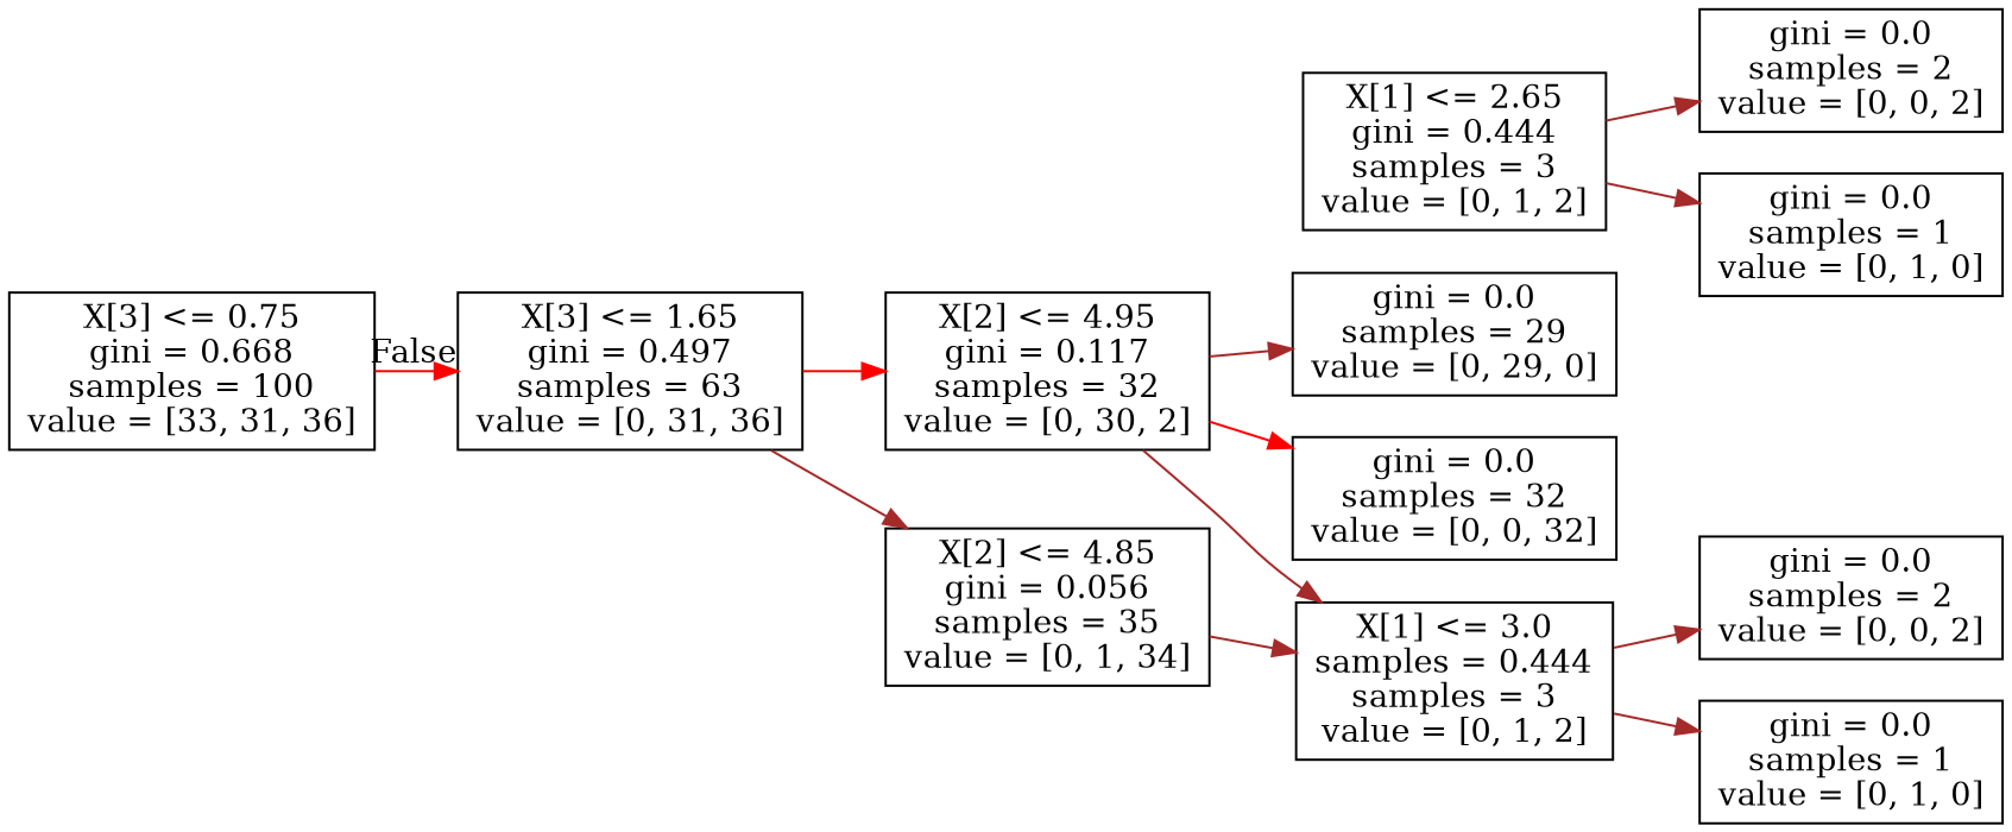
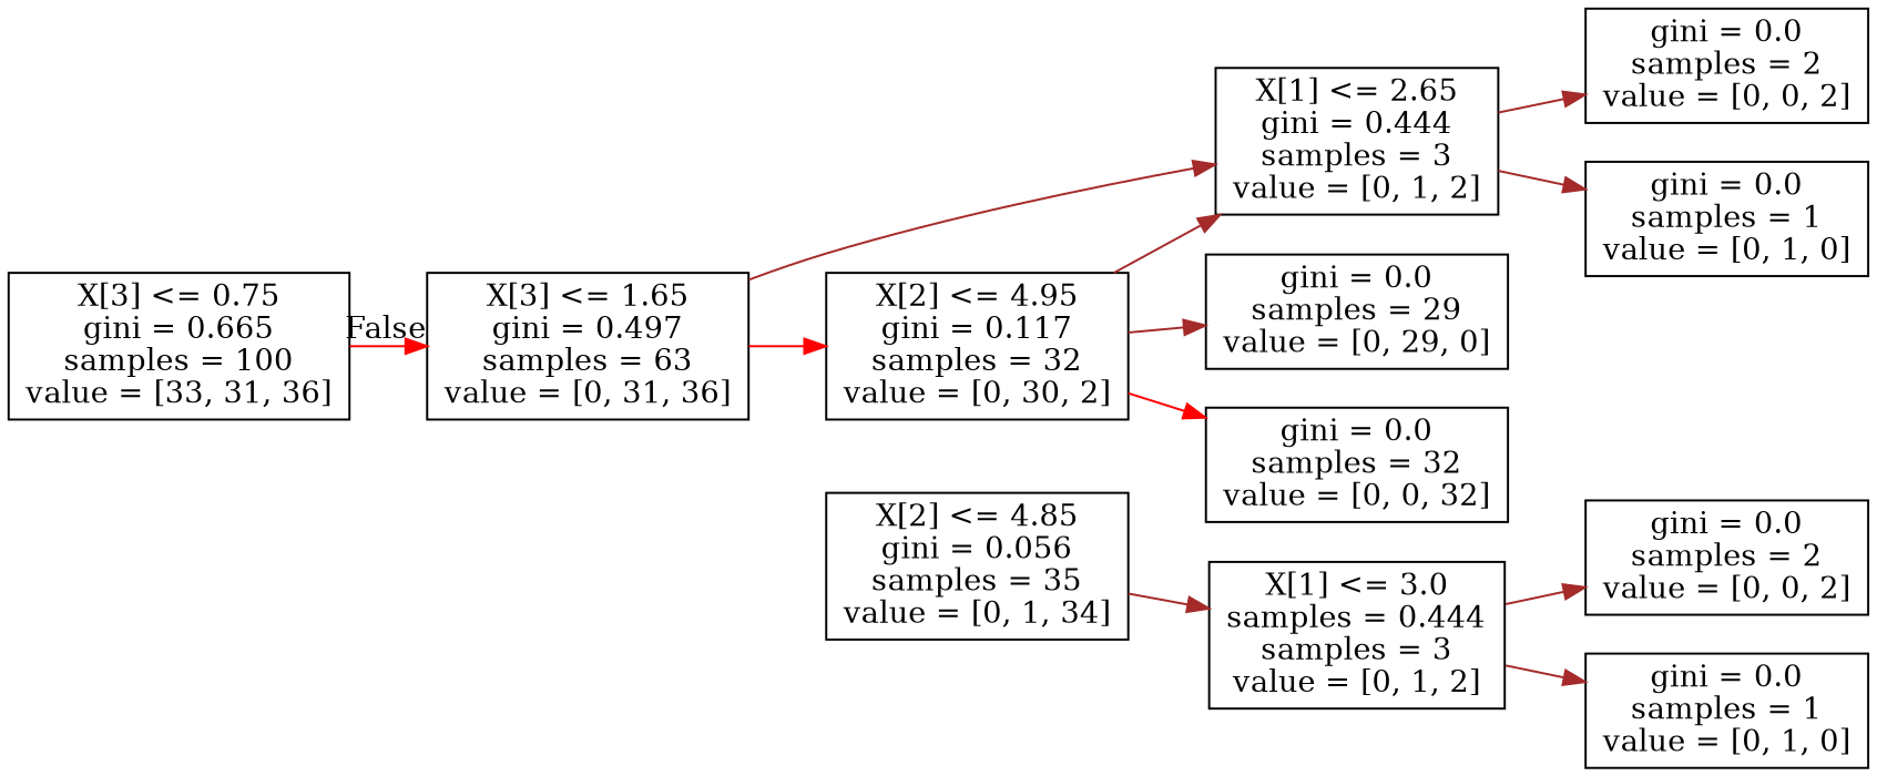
  digraph {
    rankdir=LR
    node [shape=box]
    edge [color=brown]
-   n1 [label="X[3] <= 0.75\ngini = 0.668\nsamples = 100\nvalue = [33, 31, 36]"]
+   n1 [label="X[3] <= 0.75\ngini = 0.665\nsamples = 100\nvalue = [33, 31, 36]"]
    n2 [label="X[3] <= 1.65\ngini = 0.497\nsamples = 63\nvalue = [0, 31, 36]"]
    n3 [label="X[2] <= 4.95\ngini = 0.117\nsamples = 32\nvalue = [0, 30, 2]"]
    n4 [label="X[2] <= 4.85\ngini = 0.056\nsamples = 35\nvalue = [0, 1, 34]"]
    n5 [label="gini = 0.0\nsamples = 29\nvalue = [0, 29, 0]"]
    n6 [label="X[1] <= 2.65\ngini = 0.444\nsamples = 3\nvalue = [0, 1, 2]"]
    n7 [label="gini = 0.0\nsamples = 32\nvalue = [0, 0, 32]"]
    n8 [label="X[1] <= 3.0\nsamples = 0.444\nsamples = 3\nvalue = [0, 1, 2]"]
    n9 [label="gini = 0.0\nsamples = 2\nvalue = [0, 0, 2]"]
    n10 [label="gini = 0.0\nsamples = 1\nvalue = [0, 1, 0]"]
    n11 [label="gini = 0.0\nsamples = 2\nvalue = [0, 0, 2]"]
    n12 [label="gini = 0.0\nsamples = 1\nvalue = [0, 1, 0]"]
    n1 -> n2 [color=red headlabel=False labelangle=-45 labeldistance=2.5]
    n2 -> n3 [color=red]
-   n2 -> n4
+   n2 -> n6
    n3 -> n5
-   n3 -> n8
+   n3 -> n6
    n3 -> n7 [color=red]
    n4 -> n8
    n6 -> n9
    n6 -> n10
    n8 -> n11
    n8 -> n12
  }
